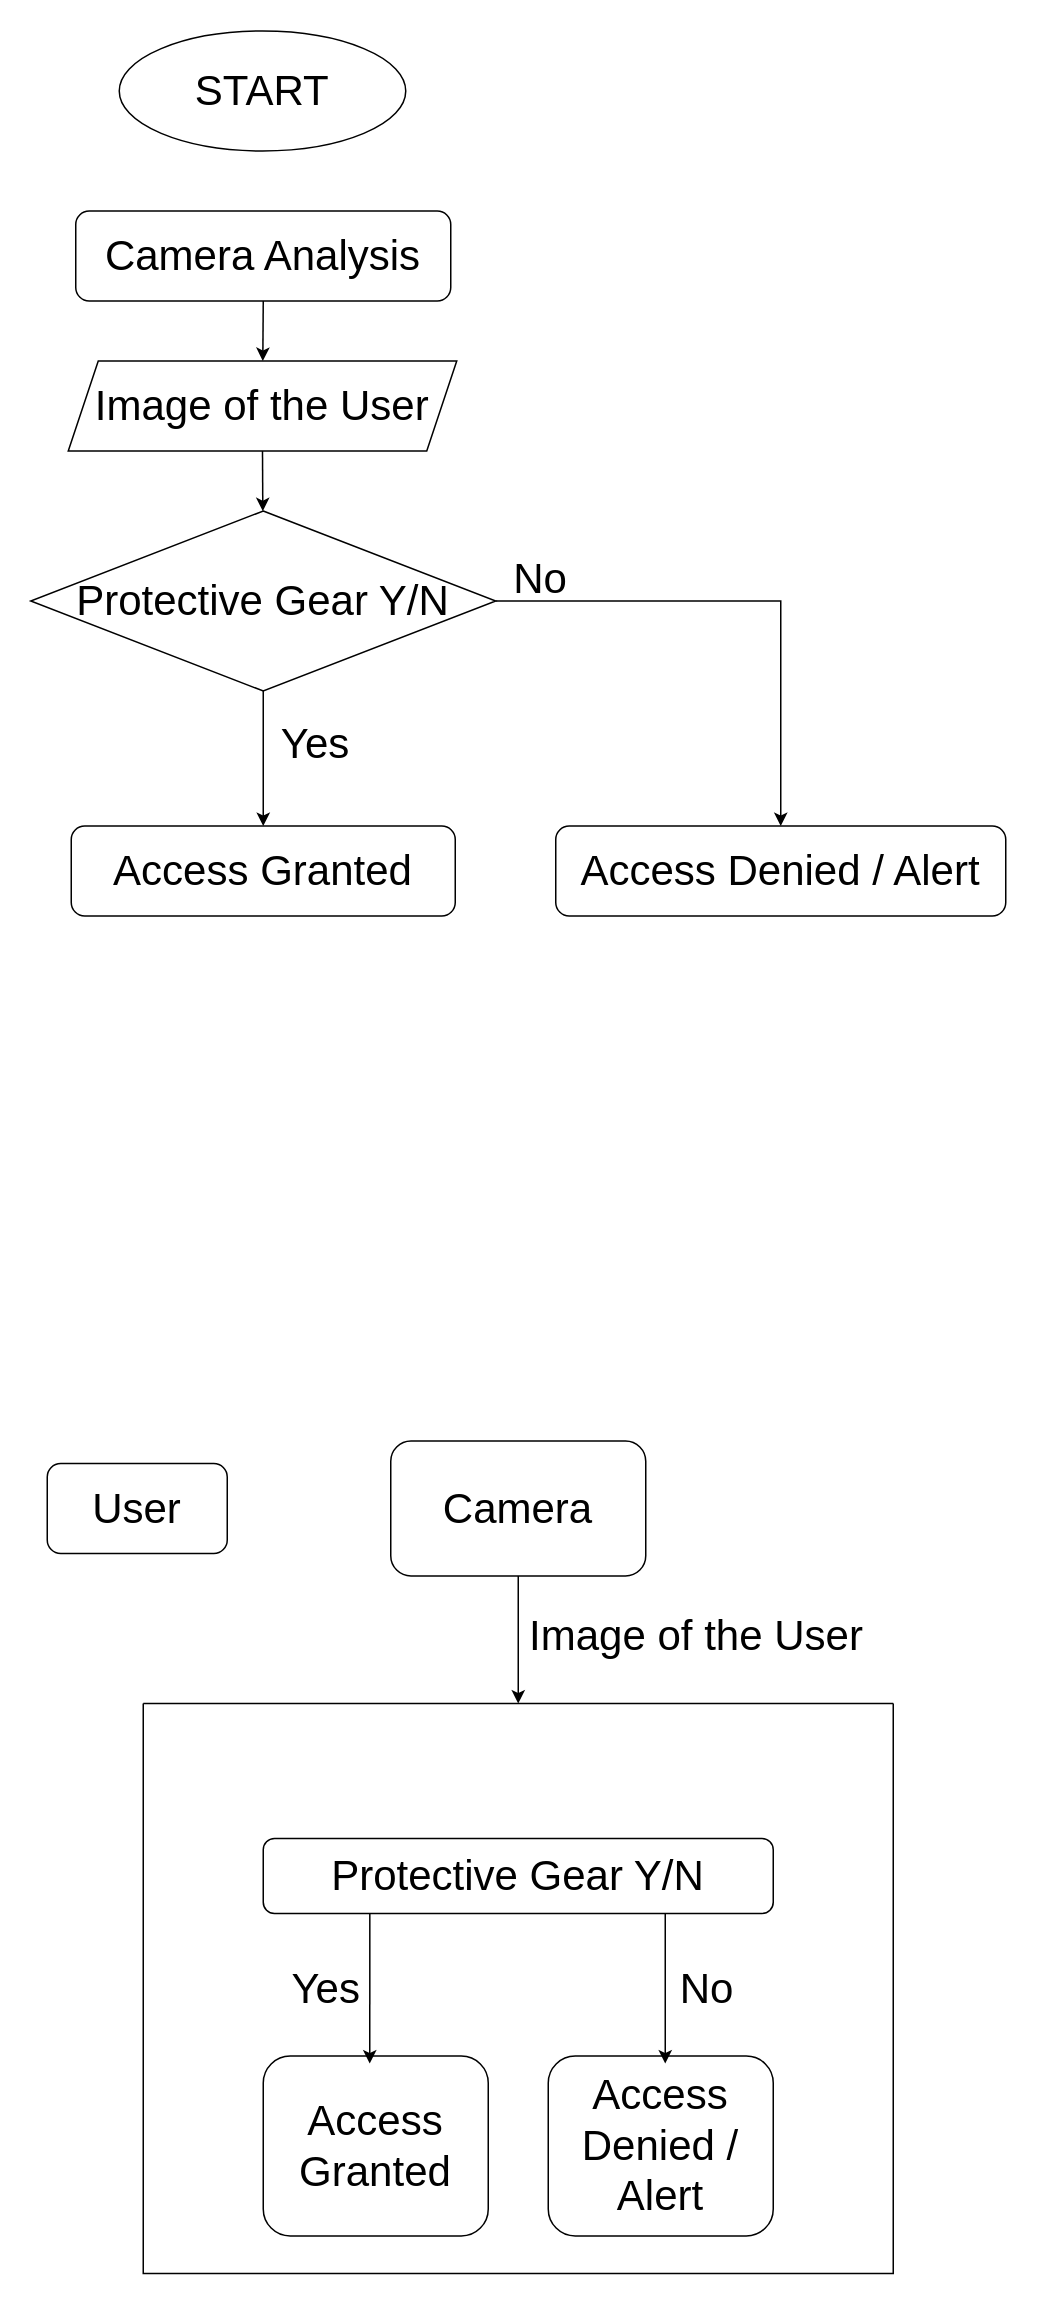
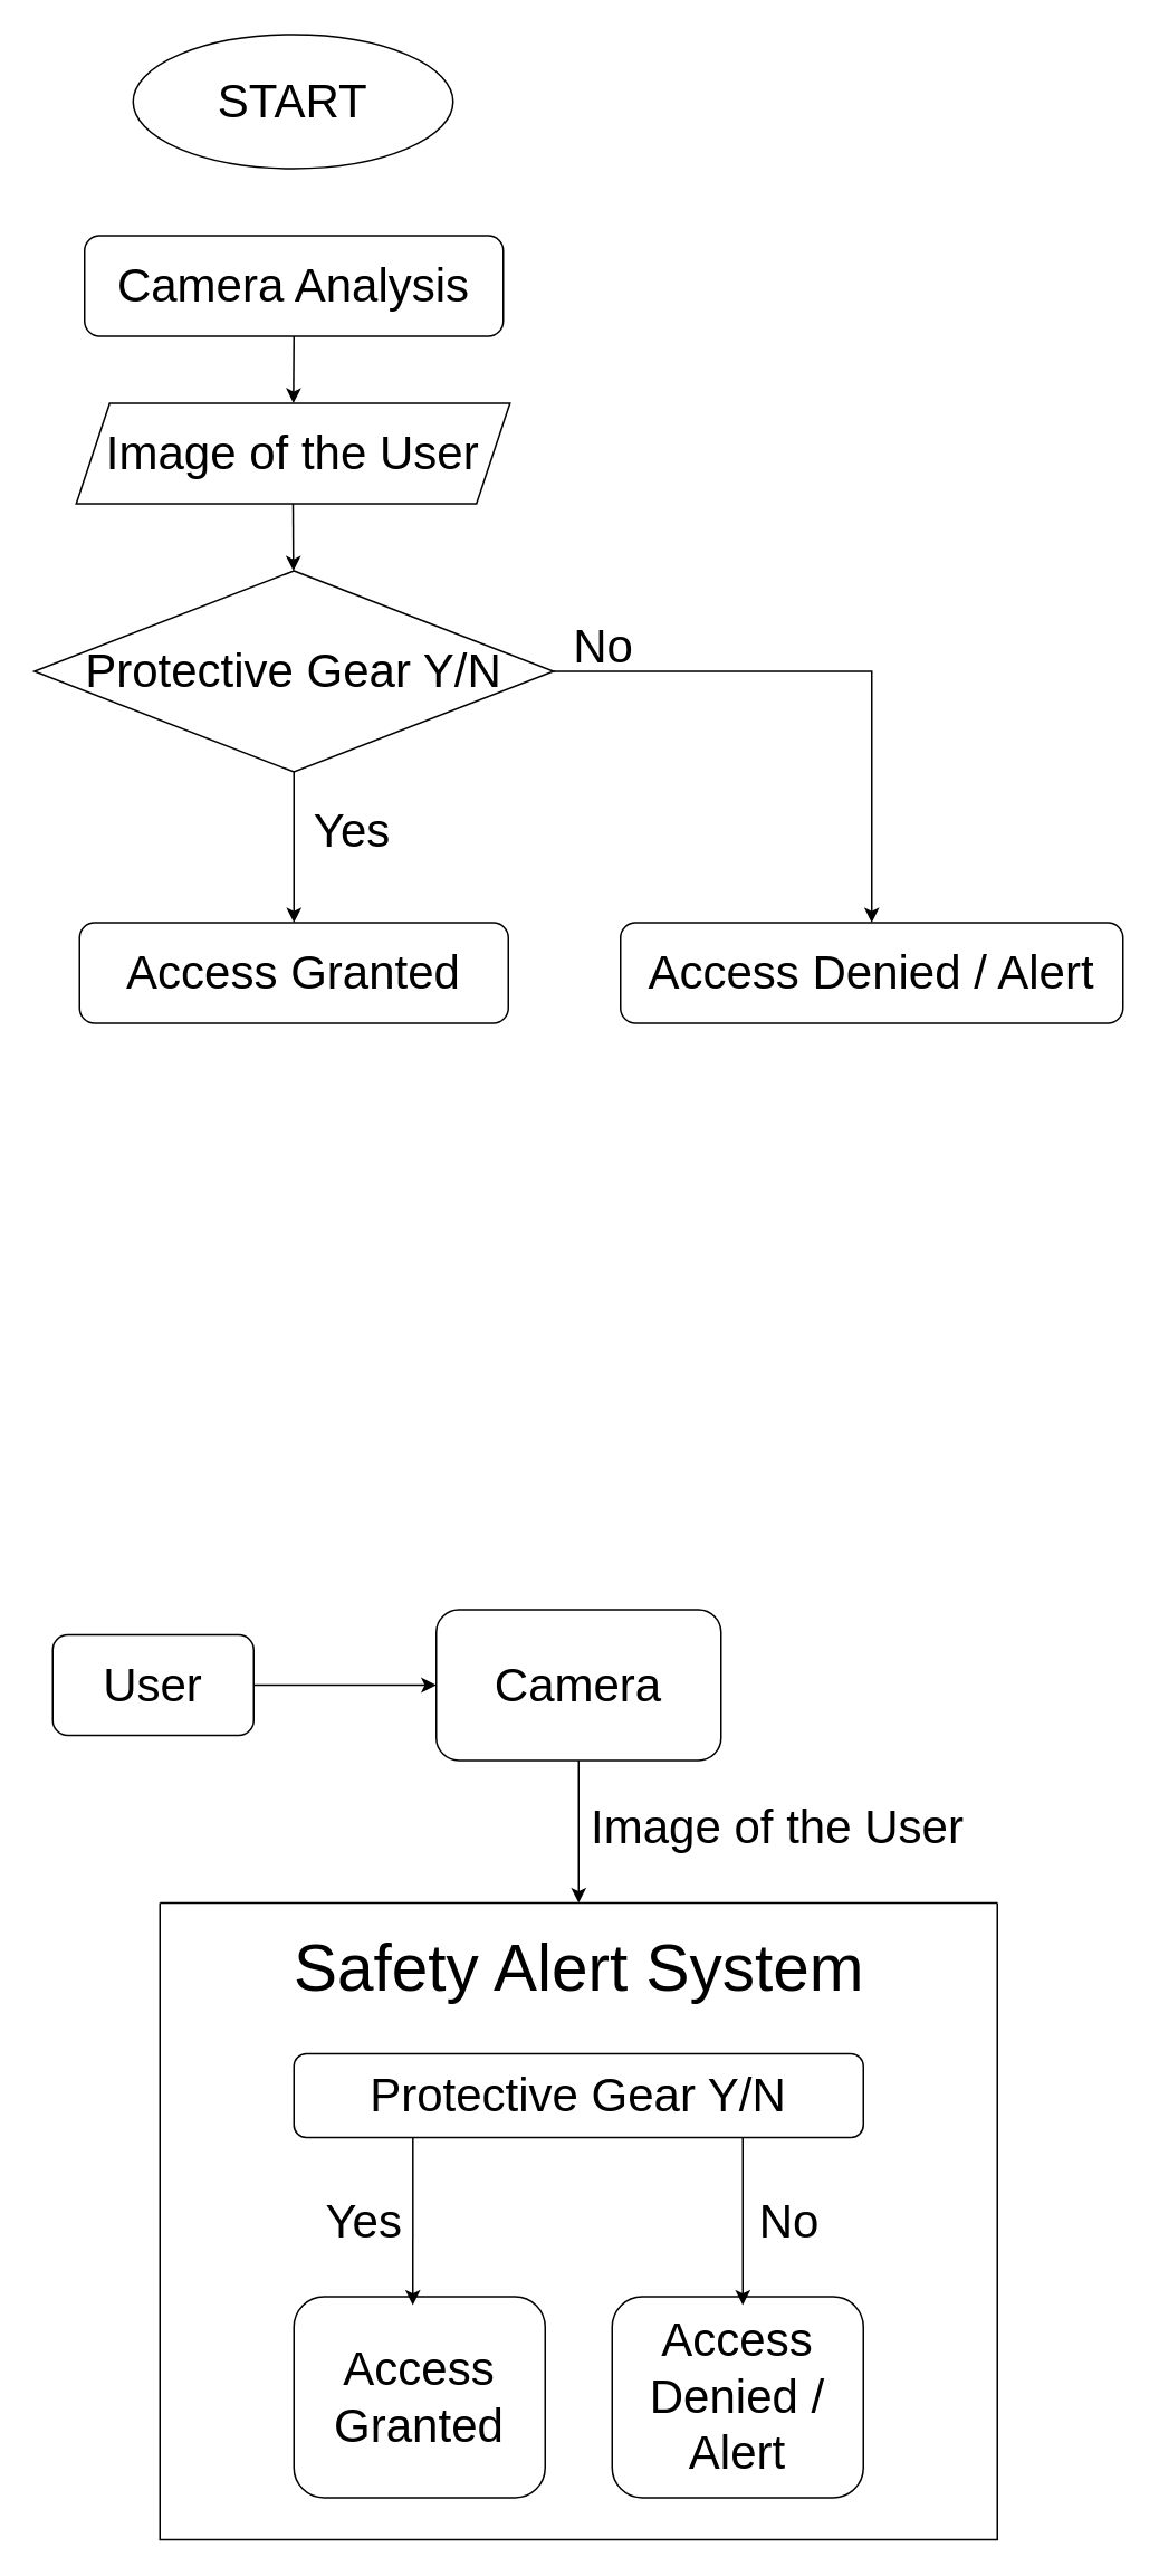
  <mxCell id="0" />
  <mxCell id="1" parent="0" />
  <mxCell id="2" value="User" style="rounded=1;whiteSpace=wrap;html=1;fontSize=28;" vertex="1" parent="1"><mxGeometry x="31" y="975" width="120" height="60" as="geometry" /></mxCell>
  <mxCell id="3" value="Camera" style="rounded=1;whiteSpace=wrap;html=1;fontSize=28;" vertex="1" parent="1"><mxGeometry x="260" y="960" width="170" height="90" as="geometry" /></mxCell>
+ <mxCell id="4" value="" style="endArrow=classic;html=1;rounded=0;fontSize=28;exitX=1;exitY=0.5;exitDx=0;exitDy=0;entryX=0;entryY=0.5;entryDx=0;entryDy=0;" edge="1" parent="1" source="2" target="3"><mxGeometry width="50" height="50" relative="1" as="geometry"><mxPoint x="321" y="1305" as="sourcePoint" /><mxPoint x="371" y="1255" as="targetPoint" /></mxGeometry></mxCell>
  <mxCell id="5" value="" style="endArrow=classic;html=1;rounded=0;fontSize=28;exitX=0.5;exitY=1;exitDx=0;exitDy=0;entryX=0.5;entryY=0;entryDx=0;entryDy=0;" edge="1" parent="1" source="3" target="6"><mxGeometry width="50" height="50" relative="1" as="geometry"><mxPoint x="321" y="1305" as="sourcePoint" /><mxPoint x="245.88" y="1176.08" as="targetPoint" /></mxGeometry></mxCell>
  <mxCell id="6" value="" style="swimlane;startSize=0;fontSize=28;" vertex="1" parent="1"><mxGeometry x="95" y="1135" width="500" height="380" as="geometry" /></mxCell>
+ <mxCell id="7" value="&lt;font style=&quot;font-size: 39px&quot;&gt;Safety Alert System&lt;/font&gt;" style="text;html=1;align=center;verticalAlign=middle;resizable=0;points=[];autosize=1;strokeColor=none;fillColor=none;fontSize=28;" vertex="1" parent="6"><mxGeometry x="70" y="20" width="360" height="40" as="geometry" /></mxCell>
  <mxCell id="8" value="Access Denied / Alert" style="rounded=1;whiteSpace=wrap;html=1;fontSize=28;" vertex="1" parent="6"><mxGeometry x="270" y="235" width="150" height="120" as="geometry" /></mxCell>
  <mxCell id="9" value="Protective Gear Y/N" style="rounded=1;whiteSpace=wrap;html=1;fontSize=28;" vertex="1" parent="6"><mxGeometry x="80" y="90" width="340" height="50" as="geometry" /></mxCell>
  <mxCell id="10" value="Access Granted" style="rounded=1;whiteSpace=wrap;html=1;fontSize=28;" vertex="1" parent="6"><mxGeometry x="80" y="235" width="150" height="120" as="geometry" /></mxCell>
  <mxCell id="11" value="" style="endArrow=classic;html=1;rounded=0;fontSize=28;" edge="1" parent="6"><mxGeometry width="50" height="50" relative="1" as="geometry"><mxPoint x="348" y="140" as="sourcePoint" /><mxPoint x="348" y="240" as="targetPoint" /></mxGeometry></mxCell>
  <mxCell id="12" value="No" style="text;html=1;strokeColor=none;fillColor=none;align=center;verticalAlign=middle;whiteSpace=wrap;rounded=0;fontSize=28;" vertex="1" parent="6"><mxGeometry x="346" y="175" width="60" height="30" as="geometry" /></mxCell>
  <mxCell id="13" value="" style="endArrow=classic;html=1;rounded=0;fontSize=28;exitX=0.209;exitY=1;exitDx=0;exitDy=0;exitPerimeter=0;" edge="1" parent="6" source="9"><mxGeometry width="50" height="50" relative="1" as="geometry"><mxPoint x="226" y="170" as="sourcePoint" /><mxPoint x="151" y="240" as="targetPoint" /></mxGeometry></mxCell>
  <mxCell id="14" value="Yes&amp;nbsp;" style="text;html=1;strokeColor=none;fillColor=none;align=center;verticalAlign=middle;whiteSpace=wrap;rounded=0;fontSize=28;" vertex="1" parent="6"><mxGeometry x="96" y="175" width="60" height="30" as="geometry" /></mxCell>
  <mxCell id="15" value="Image of the User" style="text;html=1;strokeColor=none;fillColor=none;align=center;verticalAlign=middle;whiteSpace=wrap;rounded=0;fontSize=28;" vertex="1" parent="1"><mxGeometry x="311" y="1075" width="306" height="30" as="geometry" /></mxCell>
  <mxCell id="16" value="Image of the User" style="shape=parallelogram;perimeter=parallelogramPerimeter;whiteSpace=wrap;html=1;fixedSize=1;fontSize=28;" vertex="1" parent="1"><mxGeometry x="45" y="240" width="259" height="60" as="geometry" /></mxCell>
  <mxCell id="17" value="START" style="ellipse;whiteSpace=wrap;html=1;fontSize=28;" vertex="1" parent="1"><mxGeometry x="79" y="20" width="191" height="80" as="geometry" /></mxCell>
  <mxCell id="18" value="Camera Analysis" style="rounded=1;whiteSpace=wrap;html=1;fontSize=28;" vertex="1" parent="1"><mxGeometry x="50" y="140" width="250" height="60" as="geometry" /></mxCell>
  <mxCell id="19" value="Protective Gear Y/N" style="rhombus;whiteSpace=wrap;html=1;fontSize=28;" vertex="1" parent="1"><mxGeometry x="20" y="340" width="310" height="120" as="geometry" /></mxCell>
  <mxCell id="20" value="Access Granted" style="rounded=1;whiteSpace=wrap;html=1;fontSize=28;" vertex="1" parent="1"><mxGeometry x="47" y="550" width="256" height="60" as="geometry" /></mxCell>
  <mxCell id="21" value="Access Denied / Alert" style="rounded=1;whiteSpace=wrap;html=1;fontSize=28;" vertex="1" parent="1"><mxGeometry x="370" y="550" width="300" height="60" as="geometry" /></mxCell>
  <mxCell id="22" value="" style="endArrow=classic;html=1;rounded=0;fontSize=28;exitX=1;exitY=0.5;exitDx=0;exitDy=0;entryX=0.5;entryY=0;entryDx=0;entryDy=0;" edge="1" parent="1" source="19" target="21"><mxGeometry width="50" height="50" relative="1" as="geometry"><mxPoint x="300" y="500" as="sourcePoint" /><mxPoint x="350" y="450" as="targetPoint" /><Array as="points"><mxPoint x="520" y="400" /></Array></mxGeometry></mxCell>
  <mxCell id="23" value="" style="endArrow=classic;html=1;rounded=0;fontSize=28;exitX=0.5;exitY=1;exitDx=0;exitDy=0;entryX=0.5;entryY=0;entryDx=0;entryDy=0;" edge="1" parent="1" source="19" target="20"><mxGeometry width="50" height="50" relative="1" as="geometry"><mxPoint x="300" y="500" as="sourcePoint" /><mxPoint x="350" y="450" as="targetPoint" /></mxGeometry></mxCell>
  <mxCell id="24" value="" style="endArrow=classic;html=1;rounded=0;fontSize=28;exitX=0.5;exitY=1;exitDx=0;exitDy=0;" edge="1" parent="1" source="18" target="16"><mxGeometry width="50" height="50" relative="1" as="geometry"><mxPoint x="300" y="300" as="sourcePoint" /><mxPoint x="350" y="250" as="targetPoint" /></mxGeometry></mxCell>
  <mxCell id="25" value="" style="endArrow=classic;html=1;rounded=0;fontSize=28;exitX=0.5;exitY=1;exitDx=0;exitDy=0;" edge="1" parent="1" source="16" target="19"><mxGeometry width="50" height="50" relative="1" as="geometry"><mxPoint x="300" y="300" as="sourcePoint" /><mxPoint x="350" y="250" as="targetPoint" /></mxGeometry></mxCell>
  <mxCell id="26" value="No" style="text;html=1;strokeColor=none;fillColor=none;align=center;verticalAlign=middle;whiteSpace=wrap;rounded=0;fontSize=28;" vertex="1" parent="1"><mxGeometry x="330" y="370" width="60" height="30" as="geometry" /></mxCell>
  <mxCell id="27" value="Yes" style="text;html=1;strokeColor=none;fillColor=none;align=center;verticalAlign=middle;whiteSpace=wrap;rounded=0;fontSize=28;" vertex="1" parent="1"><mxGeometry x="180" y="480" width="60" height="30" as="geometry" /></mxCell>
